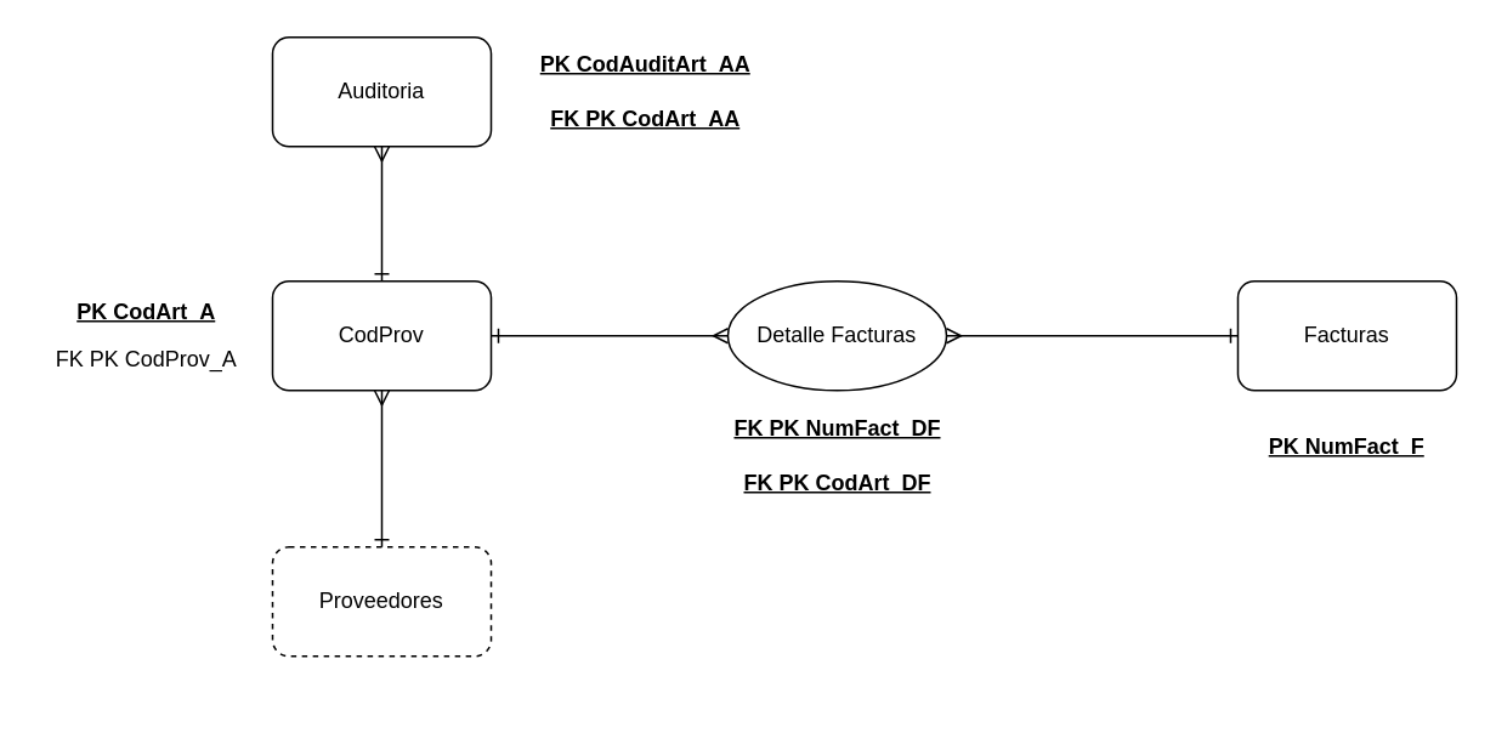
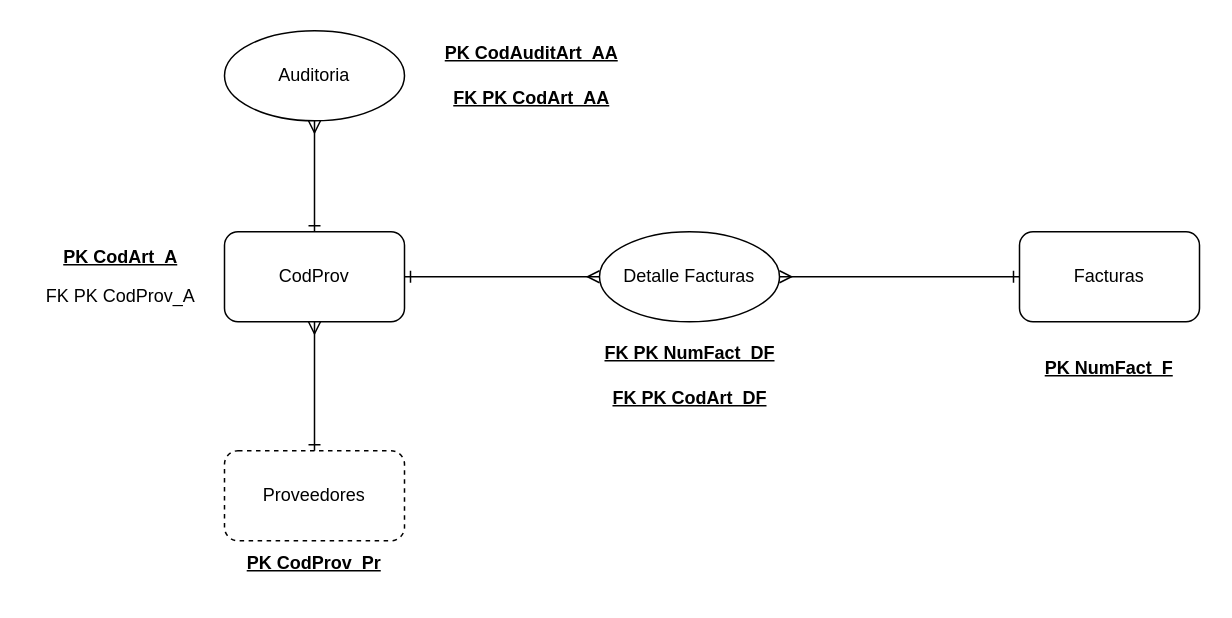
  <mxCell id="0" />
  <mxCell id="1" parent="0" />
  <mxCell id="2" value="" style="edgeStyle=entityRelationEdgeStyle;endArrow=ERmany;startArrow=ERone;endFill=0;startFill=0;exitX=0;exitY=0.5;exitDx=0;exitDy=0;" parent="1" source="7" target="4" edge="1"><mxGeometry width="100" height="100" relative="1" as="geometry"><mxPoint x="429" y="824" as="sourcePoint" /><mxPoint x="539" y="299" as="targetPoint" /></mxGeometry></mxCell>
  <mxCell id="3" value="" style="edgeStyle=entityRelationEdgeStyle;endArrow=ERmany;startArrow=ERone;endFill=0;startFill=0;" parent="1" source="5" target="4" edge="1"><mxGeometry width="100" height="100" relative="1" as="geometry"><mxPoint x="489" y="284" as="sourcePoint" /><mxPoint x="549" y="309" as="targetPoint" /></mxGeometry></mxCell>
  <mxCell id="4" value="Detalle Facturas" style="ellipse;whiteSpace=wrap;html=1;" parent="1" vertex="1"><mxGeometry x="399" y="154" width="120" height="60" as="geometry" /></mxCell>
  <mxCell id="5" value="CodProv" style="rounded=1;whiteSpace=wrap;html=1;" parent="1" vertex="1"><mxGeometry x="149" y="154" width="120" height="60" as="geometry" /></mxCell>
  <mxCell id="6" value="Proveedores" style="rounded=1;whiteSpace=wrap;html=1;dashed=1;" parent="1" vertex="1"><mxGeometry x="149" y="300" width="120" height="60" as="geometry" /></mxCell>
  <mxCell id="7" value="Facturas" style="rounded=1;whiteSpace=wrap;html=1;" parent="1" vertex="1"><mxGeometry x="679" y="154" width="120" height="60" as="geometry" /></mxCell>
  <mxCell id="8" style="edgeStyle=orthogonalEdgeStyle;rounded=0;orthogonalLoop=1;jettySize=auto;html=1;startArrow=ERone;startFill=0;endArrow=ERmany;endFill=0;exitX=0.5;exitY=0;exitDx=0;exitDy=0;entryX=0.5;entryY=1;entryDx=0;entryDy=0;" parent="1" source="5" target="9" edge="1"><mxGeometry relative="1" as="geometry"><mxPoint x="240" y="100" as="targetPoint" /></mxGeometry></mxCell>
- <mxCell id="9" value="Auditoria" style="rounded=1;whiteSpace=wrap;html=1;" parent="1" vertex="1"><mxGeometry x="149" y="20" width="120" height="60" as="geometry" /></mxCell>
+ <mxCell id="9" value="Auditoria" style="ellipse;whiteSpace=wrap;html=1;" parent="1" vertex="1"><mxGeometry x="149" y="20" width="120" height="60" as="geometry" /></mxCell>
  <mxCell id="10" value="" style="endArrow=ERmany;html=1;rounded=0;exitX=0.5;exitY=0;exitDx=0;exitDy=0;entryX=0.5;entryY=1;entryDx=0;entryDy=0;endFill=0;startArrow=ERone;startFill=0;" parent="1" source="6" target="5" edge="1"><mxGeometry width="50" height="50" relative="1" as="geometry"><mxPoint x="709" y="340" as="sourcePoint" /><mxPoint x="759" y="290" as="targetPoint" /></mxGeometry></mxCell>
+ <mxCell id="11" value="PK CodProv_Pr" style="text;html=1;strokeColor=none;fillColor=none;align=center;verticalAlign=middle;whiteSpace=wrap;rounded=0;fontStyle=5" parent="1" vertex="1"><mxGeometry x="139" y="360" width="140" height="30" as="geometry" /></mxCell>
  <mxCell id="12" value="PK&amp;nbsp;CodArt_A" style="text;html=1;strokeColor=none;fillColor=none;align=center;verticalAlign=middle;whiteSpace=wrap;rounded=0;fontStyle=5" parent="1" vertex="1"><mxGeometry x="35" y="156" width="90" height="30" as="geometry" /></mxCell>
  <mxCell id="13" value="FK PK CodProv_A" style="text;html=1;strokeColor=none;fillColor=none;align=center;verticalAlign=middle;whiteSpace=wrap;rounded=0;fontStyle=0" parent="1" vertex="1"><mxGeometry x="20" y="184" width="120" height="25" as="geometry" /></mxCell>
  <mxCell id="14" value="PK NumFact_F" style="text;html=1;strokeColor=none;fillColor=none;align=center;verticalAlign=middle;whiteSpace=wrap;rounded=0;fontStyle=5" parent="1" vertex="1"><mxGeometry x="679" y="230" width="120" height="30" as="geometry" /></mxCell>
  <mxCell id="15" value="FK PK NumFact_DF" style="text;html=1;strokeColor=none;fillColor=none;align=center;verticalAlign=middle;whiteSpace=wrap;rounded=0;fontStyle=5" parent="1" vertex="1"><mxGeometry x="383.5" y="220" width="151" height="30" as="geometry" /></mxCell>
  <mxCell id="16" value="FK PK CodArt_DF" style="text;html=1;strokeColor=none;fillColor=none;align=center;verticalAlign=middle;whiteSpace=wrap;rounded=0;fontStyle=5" parent="1" vertex="1"><mxGeometry x="391.5" y="250" width="135" height="30" as="geometry" /></mxCell>
  <mxCell id="17" value="PK CodAuditArt_AA" style="text;html=1;strokeColor=none;fillColor=none;align=center;verticalAlign=middle;whiteSpace=wrap;rounded=0;fontStyle=5" parent="1" vertex="1"><mxGeometry x="279" y="20" width="150" height="30" as="geometry" /></mxCell>
  <mxCell id="18" value="FK PK CodArt_AA" style="text;html=1;strokeColor=none;fillColor=none;align=center;verticalAlign=middle;whiteSpace=wrap;rounded=0;fontStyle=5" parent="1" vertex="1"><mxGeometry x="294" y="50" width="120" height="30" as="geometry" /></mxCell>
